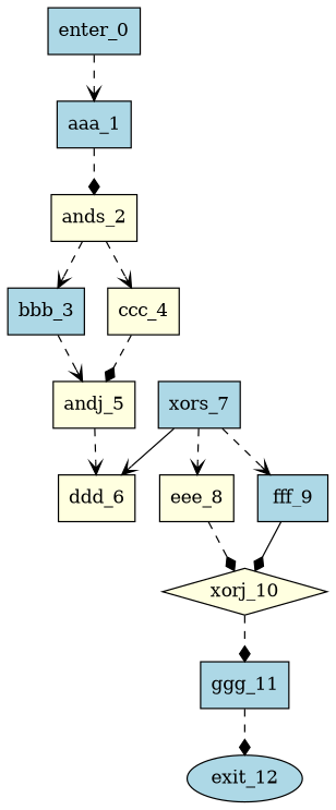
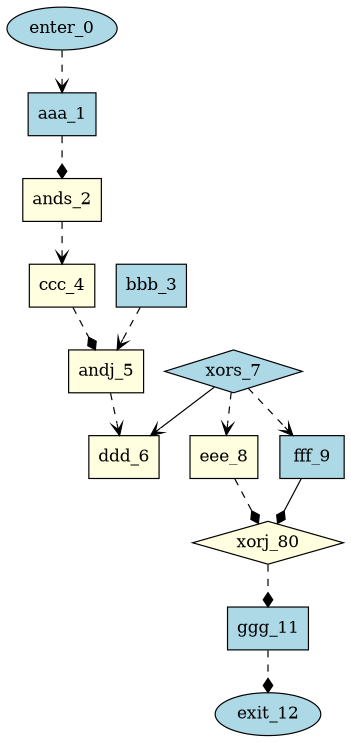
  digraph {
    rankdir=TB
    node [fillcolor=lightblue shape=box style=filled]
    edge [arrowhead=vee style=dashed]
-   enter_0
+   enter_0 [shape=ellipse]
    aaa_1
    ands_2 [fillcolor=lightyellow]
    bbb_3
    ccc_4 [fillcolor=lightyellow]
    andj_5 [fillcolor=lightyellow]
    ddd_6 [fillcolor=lightyellow]
-   xors_7
+   xors_7 [shape=diamond]
    eee_8 [fillcolor=lightyellow]
    fff_9
-   xorj_10 [fillcolor=lightyellow shape=diamond]
+   xorj_10 [fillcolor=lightyellow shape=diamond label=xorj_80]
    ggg_11
    exit_12 [shape=ellipse]
    enter_0 -> aaa_1
    aaa_1 -> ands_2 [arrowhead=diamond]
-   ands_2 -> bbb_3
    ands_2 -> ccc_4
    bbb_3 -> andj_5
    ccc_4 -> andj_5 [arrowhead=diamond]
    andj_5 -> ddd_6
    xors_7 -> ddd_6 [style=solid]
    xors_7 -> eee_8
    xors_7 -> fff_9
    eee_8 -> xorj_10 [arrowhead=diamond]
    fff_9 -> xorj_10 [arrowhead=diamond style=solid]
    xorj_10 -> ggg_11 [arrowhead=diamond]
    ggg_11 -> exit_12 [arrowhead=diamond]
  }
